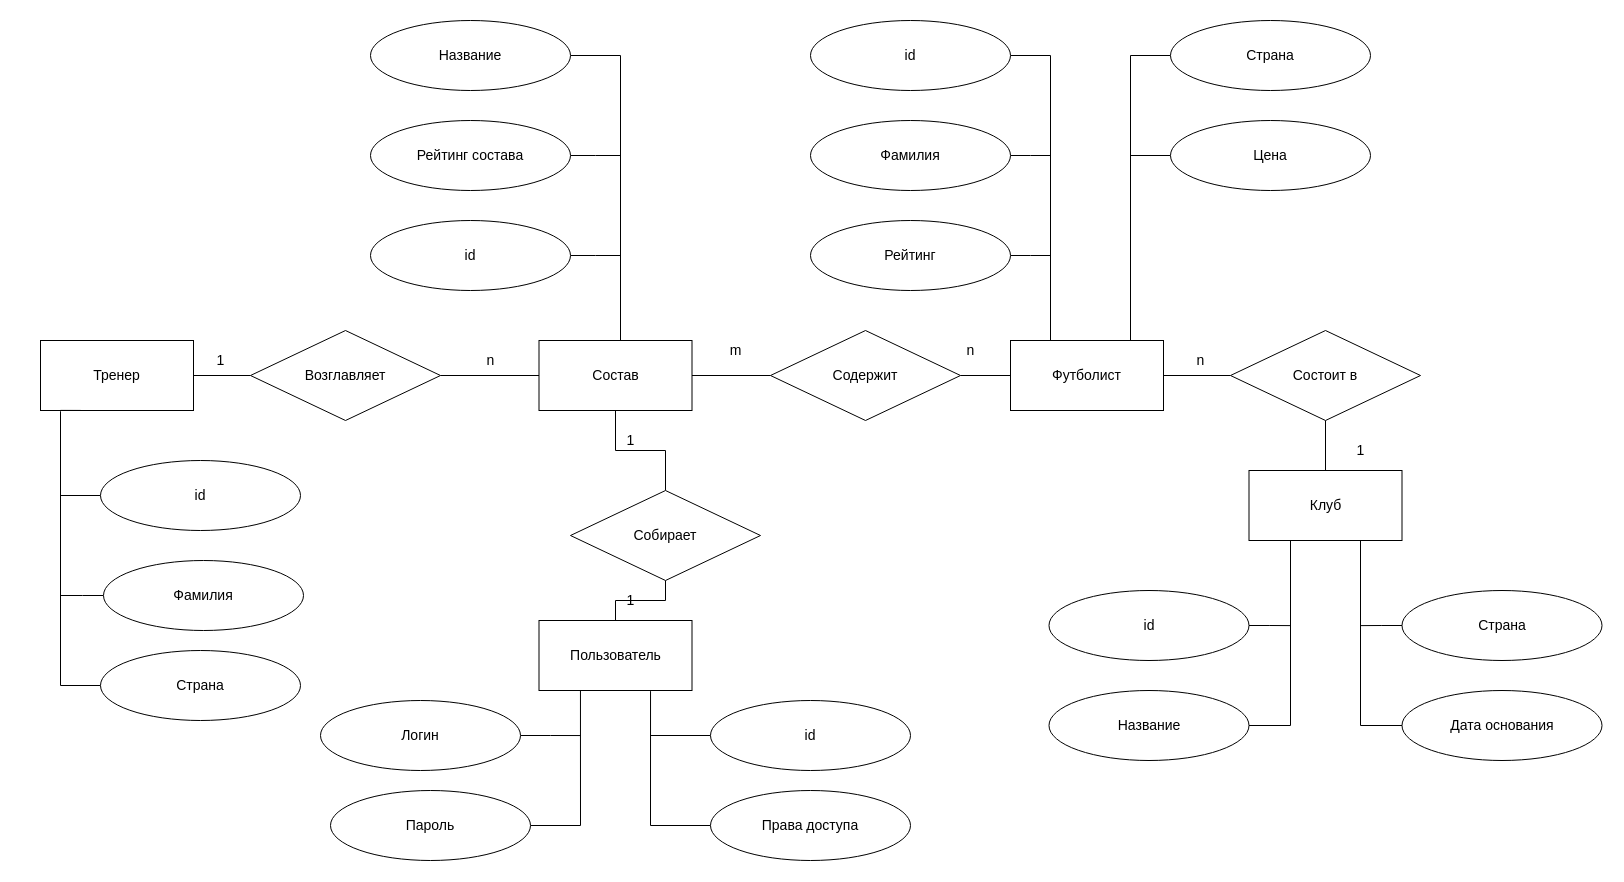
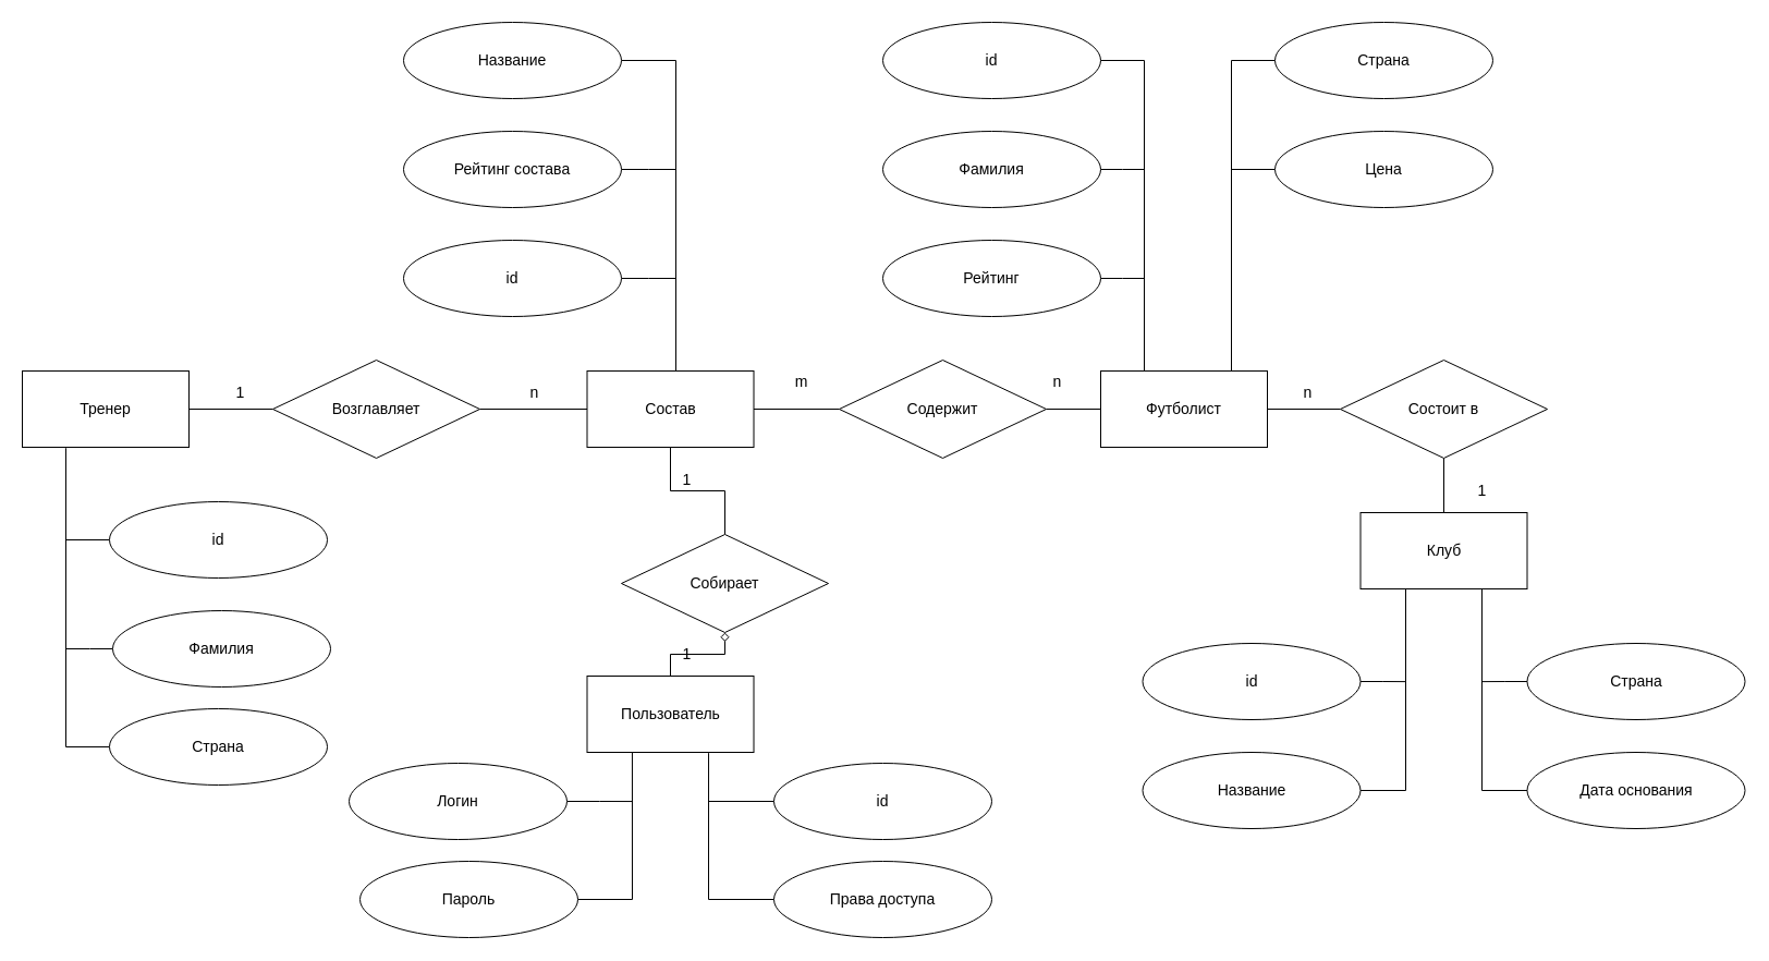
  <mxCell id="0" />
  <mxCell id="1" parent="0" />
- <mxCell id="2" style="edgeStyle=orthogonalEdgeStyle;rounded=0;html=1;exitX=0.5;exitY=0;exitDx=0;exitDy=0;entryX=0.5;entryY=1;entryDx=0;entryDy=0;fontSize=14;endArrow=none;endFill=0;" edge="1" parent="1" source="3" target="14"><mxGeometry relative="1" as="geometry" /></mxCell>
+ <mxCell id="2" style="edgeStyle=orthogonalEdgeStyle;rounded=0;html=1;exitX=0.5;exitY=0;exitDx=0;exitDy=0;entryX=0.5;entryY=1;entryDx=0;entryDy=0;fontSize=14;endArrow=diamond;endFill=0;" edge="1" parent="1" source="3" target="14"><mxGeometry relative="1" as="geometry" /></mxCell>
  <mxCell id="3" value="&lt;font style=&quot;font-size: 14px&quot;&gt;Пользователь&lt;/font&gt;" style="rounded=0;whiteSpace=wrap;html=1;" vertex="1" parent="1"><mxGeometry x="538.5" y="620" width="153" height="70" as="geometry" /></mxCell>
  <mxCell id="4" style="edgeStyle=orthogonalEdgeStyle;rounded=0;html=1;exitX=1;exitY=0.5;exitDx=0;exitDy=0;entryX=0;entryY=0.5;entryDx=0;entryDy=0;fontSize=14;endArrow=none;endFill=0;" edge="1" parent="1" source="5" target="8"><mxGeometry relative="1" as="geometry" /></mxCell>
  <mxCell id="5" value="Содержит" style="rhombus;whiteSpace=wrap;html=1;fontSize=14;" vertex="1" parent="1"><mxGeometry x="770" y="330" width="190" height="90" as="geometry" /></mxCell>
  <mxCell id="6" style="edgeStyle=orthogonalEdgeStyle;rounded=0;html=1;exitX=0.25;exitY=0;exitDx=0;exitDy=0;entryX=1;entryY=0.5;entryDx=0;entryDy=0;fontSize=14;endArrow=none;endFill=0;" edge="1" parent="1" source="8" target="42"><mxGeometry relative="1" as="geometry"><Array as="points"><mxPoint x="1050" y="340" /><mxPoint x="1050" y="55" /></Array></mxGeometry></mxCell>
  <mxCell id="7" style="edgeStyle=orthogonalEdgeStyle;rounded=0;html=1;exitX=1;exitY=0.5;exitDx=0;exitDy=0;entryX=0;entryY=0.5;entryDx=0;entryDy=0;fontSize=14;endArrow=none;endFill=0;" edge="1" parent="1" source="8" target="22"><mxGeometry relative="1" as="geometry" /></mxCell>
  <mxCell id="8" value="&lt;font style=&quot;font-size: 14px&quot;&gt;Футболист&lt;/font&gt;" style="rounded=0;whiteSpace=wrap;html=1;" vertex="1" parent="1"><mxGeometry x="1010" y="340" width="153" height="70" as="geometry" /></mxCell>
- <mxCell id="9" value="&lt;font style=&quot;font-size: 14px&quot;&gt;Тренер&lt;/font&gt;" style="rounded=0;whiteSpace=wrap;html=1;" vertex="1" parent="1"><mxGeometry x="40" y="340" width="153" height="70" as="geometry" /></mxCell>
+ <mxCell id="9" value="&lt;font style=&quot;font-size: 14px&quot;&gt;Тренер&lt;/font&gt;" style="rounded=0;whiteSpace=wrap;html=1;" vertex="1" parent="1"><mxGeometry x="20" y="340" width="153" height="70" as="geometry" /></mxCell>
  <mxCell id="10" style="edgeStyle=orthogonalEdgeStyle;rounded=0;html=1;exitX=0.25;exitY=1;exitDx=0;exitDy=0;entryX=1;entryY=0.5;entryDx=0;entryDy=0;fontSize=14;endArrow=none;endFill=0;" edge="1" parent="1" source="12" target="38"><mxGeometry relative="1" as="geometry"><Array as="points"><mxPoint x="1290" y="540" /><mxPoint x="1290" y="725" /></Array></mxGeometry></mxCell>
  <mxCell id="11" style="edgeStyle=orthogonalEdgeStyle;rounded=0;html=1;exitX=0.75;exitY=1;exitDx=0;exitDy=0;entryX=0;entryY=0.5;entryDx=0;entryDy=0;fontSize=14;endArrow=none;endFill=0;" edge="1" parent="1" source="12" target="41"><mxGeometry relative="1" as="geometry"><Array as="points"><mxPoint x="1360" y="540" /><mxPoint x="1360" y="725" /></Array></mxGeometry></mxCell>
  <mxCell id="12" value="&lt;font style=&quot;font-size: 14px&quot;&gt;Клуб&lt;/font&gt;" style="rounded=0;whiteSpace=wrap;html=1;" vertex="1" parent="1"><mxGeometry x="1248.5" y="470" width="153" height="70" as="geometry" /></mxCell>
  <mxCell id="13" style="edgeStyle=orthogonalEdgeStyle;rounded=0;html=1;exitX=0.5;exitY=0;exitDx=0;exitDy=0;entryX=0.5;entryY=1;entryDx=0;entryDy=0;fontSize=14;endArrow=none;endFill=0;" edge="1" parent="1" source="14" target="18"><mxGeometry relative="1" as="geometry" /></mxCell>
  <mxCell id="14" value="Собирает" style="rhombus;whiteSpace=wrap;html=1;fontSize=14;" vertex="1" parent="1"><mxGeometry x="570" y="490" width="190" height="90" as="geometry" /></mxCell>
  <mxCell id="15" style="edgeStyle=orthogonalEdgeStyle;rounded=0;html=1;exitX=1;exitY=0.5;exitDx=0;exitDy=0;entryX=0;entryY=0.5;entryDx=0;entryDy=0;fontSize=14;endArrow=none;endFill=0;" edge="1" parent="1" source="18" target="5"><mxGeometry relative="1" as="geometry" /></mxCell>
  <mxCell id="16" style="edgeStyle=orthogonalEdgeStyle;rounded=0;html=1;exitX=0;exitY=0.5;exitDx=0;exitDy=0;entryX=1;entryY=0.5;entryDx=0;entryDy=0;fontSize=14;endArrow=none;endFill=0;" edge="1" parent="1" source="18" target="20"><mxGeometry relative="1" as="geometry" /></mxCell>
  <mxCell id="17" style="edgeStyle=orthogonalEdgeStyle;rounded=0;html=1;exitX=0.5;exitY=0;exitDx=0;exitDy=0;entryX=1;entryY=0.5;entryDx=0;entryDy=0;fontSize=14;endArrow=none;endFill=0;exitPerimeter=0;" edge="1" parent="1" source="18" target="35"><mxGeometry relative="1" as="geometry"><Array as="points"><mxPoint x="620" y="340" /><mxPoint x="620" y="55" /></Array></mxGeometry></mxCell>
  <mxCell id="18" value="&lt;font style=&quot;font-size: 14px&quot;&gt;Состав&lt;/font&gt;" style="rounded=0;whiteSpace=wrap;html=1;" vertex="1" parent="1"><mxGeometry x="538.5" y="340" width="153" height="70" as="geometry" /></mxCell>
  <mxCell id="19" style="edgeStyle=orthogonalEdgeStyle;rounded=0;html=1;exitX=0;exitY=0.5;exitDx=0;exitDy=0;entryX=1;entryY=0.5;entryDx=0;entryDy=0;fontSize=14;endArrow=none;endFill=0;" edge="1" parent="1" source="20" target="9"><mxGeometry relative="1" as="geometry" /></mxCell>
  <mxCell id="20" value="Возглавляет" style="rhombus;whiteSpace=wrap;html=1;fontSize=14;" vertex="1" parent="1"><mxGeometry x="250" y="330" width="190" height="90" as="geometry" /></mxCell>
  <mxCell id="21" style="edgeStyle=orthogonalEdgeStyle;rounded=0;html=1;exitX=0.5;exitY=1;exitDx=0;exitDy=0;entryX=0.5;entryY=0;entryDx=0;entryDy=0;fontSize=14;endArrow=none;endFill=0;" edge="1" parent="1" source="22" target="12"><mxGeometry relative="1" as="geometry" /></mxCell>
  <mxCell id="22" value="Состоит в" style="rhombus;whiteSpace=wrap;html=1;fontSize=14;" vertex="1" parent="1"><mxGeometry x="1230" y="330" width="190" height="90" as="geometry" /></mxCell>
  <mxCell id="23" style="edgeStyle=orthogonalEdgeStyle;rounded=0;html=1;exitX=1;exitY=0.5;exitDx=0;exitDy=0;fontSize=14;endArrow=none;endFill=0;" edge="1" parent="1" source="24"><mxGeometry relative="1" as="geometry"><mxPoint x="580" y="735.056" as="targetPoint" /></mxGeometry></mxCell>
  <mxCell id="24" value="Логин" style="ellipse;whiteSpace=wrap;html=1;fontSize=14;" vertex="1" parent="1"><mxGeometry x="320" y="700" width="200" height="70" as="geometry" /></mxCell>
  <mxCell id="25" style="edgeStyle=orthogonalEdgeStyle;html=1;exitX=1;exitY=0.5;exitDx=0;exitDy=0;fontSize=14;endArrow=none;endFill=0;rounded=0;entryX=0.271;entryY=0.995;entryDx=0;entryDy=0;entryPerimeter=0;" edge="1" parent="1" source="26" target="3"><mxGeometry relative="1" as="geometry"><mxPoint x="580" y="691" as="targetPoint" /><Array as="points"><mxPoint x="580" y="825" /></Array></mxGeometry></mxCell>
  <mxCell id="26" value="Пароль" style="ellipse;whiteSpace=wrap;html=1;fontSize=14;" vertex="1" parent="1"><mxGeometry x="330" y="790" width="200" height="70" as="geometry" /></mxCell>
  <mxCell id="27" style="edgeStyle=orthogonalEdgeStyle;rounded=0;html=1;exitX=0;exitY=0.5;exitDx=0;exitDy=0;fontSize=14;endArrow=none;endFill=0;" edge="1" parent="1" source="28"><mxGeometry relative="1" as="geometry"><mxPoint x="650" y="735" as="targetPoint" /></mxGeometry></mxCell>
  <mxCell id="28" value="id" style="ellipse;whiteSpace=wrap;html=1;fontSize=14;" vertex="1" parent="1"><mxGeometry x="710" y="700" width="200" height="70" as="geometry" /></mxCell>
  <mxCell id="29" style="edgeStyle=orthogonalEdgeStyle;rounded=0;html=1;exitX=0;exitY=0.5;exitDx=0;exitDy=0;fontSize=14;endArrow=none;endFill=0;entryX=0.729;entryY=1.009;entryDx=0;entryDy=0;entryPerimeter=0;" edge="1" parent="1" source="30" target="3"><mxGeometry relative="1" as="geometry"><mxPoint x="650" y="690" as="targetPoint" /><Array as="points"><mxPoint x="650" y="825" /></Array></mxGeometry></mxCell>
  <mxCell id="30" value="Права доступа" style="ellipse;whiteSpace=wrap;html=1;fontSize=14;" vertex="1" parent="1"><mxGeometry x="710" y="790" width="200" height="70" as="geometry" /></mxCell>
  <mxCell id="31" style="edgeStyle=orthogonalEdgeStyle;rounded=0;html=1;exitX=1;exitY=0.5;exitDx=0;exitDy=0;fontSize=14;endArrow=none;endFill=0;" edge="1" parent="1" source="32"><mxGeometry relative="1" as="geometry"><mxPoint x="620" y="155" as="targetPoint" /></mxGeometry></mxCell>
  <mxCell id="32" value="Рейтинг состава" style="ellipse;whiteSpace=wrap;html=1;fontSize=14;" vertex="1" parent="1"><mxGeometry x="370" y="120" width="200" height="70" as="geometry" /></mxCell>
  <mxCell id="33" style="edgeStyle=orthogonalEdgeStyle;rounded=0;html=1;exitX=1;exitY=0.5;exitDx=0;exitDy=0;fontSize=14;endArrow=none;endFill=0;" edge="1" parent="1" source="34"><mxGeometry relative="1" as="geometry"><mxPoint x="620" y="255" as="targetPoint" /></mxGeometry></mxCell>
  <mxCell id="34" value="id" style="ellipse;whiteSpace=wrap;html=1;fontSize=14;" vertex="1" parent="1"><mxGeometry x="370" y="220" width="200" height="70" as="geometry" /></mxCell>
  <mxCell id="35" value="Название" style="ellipse;whiteSpace=wrap;html=1;fontSize=14;" vertex="1" parent="1"><mxGeometry x="370" y="20" width="200" height="70" as="geometry" /></mxCell>
  <mxCell id="36" style="edgeStyle=orthogonalEdgeStyle;rounded=0;html=1;exitX=1;exitY=0.5;exitDx=0;exitDy=0;fontSize=14;endArrow=none;endFill=0;" edge="1" parent="1" source="37"><mxGeometry relative="1" as="geometry"><mxPoint x="1290" y="625.118" as="targetPoint" /></mxGeometry></mxCell>
  <mxCell id="37" value="id" style="ellipse;whiteSpace=wrap;html=1;fontSize=14;" vertex="1" parent="1"><mxGeometry x="1048.5" y="590" width="200" height="70" as="geometry" /></mxCell>
  <mxCell id="38" value="Название" style="ellipse;whiteSpace=wrap;html=1;fontSize=14;" vertex="1" parent="1"><mxGeometry x="1048.5" y="690" width="200" height="70" as="geometry" /></mxCell>
  <mxCell id="39" style="edgeStyle=orthogonalEdgeStyle;rounded=0;html=1;exitX=0;exitY=0.5;exitDx=0;exitDy=0;fontSize=14;endArrow=none;endFill=0;" edge="1" parent="1" source="40"><mxGeometry relative="1" as="geometry"><mxPoint x="1360" y="625.118" as="targetPoint" /></mxGeometry></mxCell>
  <mxCell id="40" value="Страна" style="ellipse;whiteSpace=wrap;html=1;fontSize=14;" vertex="1" parent="1"><mxGeometry x="1401.5" y="590" width="200" height="70" as="geometry" /></mxCell>
  <mxCell id="41" value="Дата основания" style="ellipse;whiteSpace=wrap;html=1;fontSize=14;" vertex="1" parent="1"><mxGeometry x="1401.5" y="690" width="200" height="70" as="geometry" /></mxCell>
  <mxCell id="42" value="id" style="ellipse;whiteSpace=wrap;html=1;fontSize=14;" vertex="1" parent="1"><mxGeometry x="810" y="20" width="200" height="70" as="geometry" /></mxCell>
  <mxCell id="43" style="edgeStyle=orthogonalEdgeStyle;rounded=0;html=1;exitX=0;exitY=0.5;exitDx=0;exitDy=0;entryX=0.75;entryY=0;entryDx=0;entryDy=0;fontSize=14;endArrow=none;endFill=0;" edge="1" parent="1" source="44" target="8"><mxGeometry relative="1" as="geometry"><mxPoint x="1170" y="55" as="sourcePoint" /><Array as="points"><mxPoint x="1130" y="55" /><mxPoint x="1130" y="340" /></Array></mxGeometry></mxCell>
  <mxCell id="44" value="Страна" style="ellipse;whiteSpace=wrap;html=1;fontSize=14;" vertex="1" parent="1"><mxGeometry x="1170" y="20" width="200" height="70" as="geometry" /></mxCell>
  <mxCell id="45" style="edgeStyle=orthogonalEdgeStyle;rounded=0;html=1;exitX=1;exitY=0.5;exitDx=0;exitDy=0;fontSize=14;endArrow=none;endFill=0;" edge="1" parent="1" source="46"><mxGeometry relative="1" as="geometry"><mxPoint x="1050" y="155" as="targetPoint" /></mxGeometry></mxCell>
  <mxCell id="46" value="Фамилия" style="ellipse;whiteSpace=wrap;html=1;fontSize=14;" vertex="1" parent="1"><mxGeometry x="810" y="120" width="200" height="70" as="geometry" /></mxCell>
  <mxCell id="47" style="edgeStyle=orthogonalEdgeStyle;rounded=0;html=1;exitX=1;exitY=0.5;exitDx=0;exitDy=0;fontSize=14;endArrow=none;endFill=0;" edge="1" parent="1" source="48"><mxGeometry relative="1" as="geometry"><mxPoint x="1050" y="255" as="targetPoint" /></mxGeometry></mxCell>
  <mxCell id="48" value="Рейтинг" style="ellipse;whiteSpace=wrap;html=1;fontSize=14;" vertex="1" parent="1"><mxGeometry x="810" y="220" width="200" height="70" as="geometry" /></mxCell>
  <mxCell id="49" style="edgeStyle=orthogonalEdgeStyle;rounded=0;html=1;exitX=0;exitY=0.5;exitDx=0;exitDy=0;fontSize=14;endArrow=none;endFill=0;" edge="1" parent="1" source="50"><mxGeometry relative="1" as="geometry"><mxPoint x="60" y="495" as="targetPoint" /></mxGeometry></mxCell>
  <mxCell id="50" value="id" style="ellipse;whiteSpace=wrap;html=1;fontSize=14;" vertex="1" parent="1"><mxGeometry x="100" y="460" width="200" height="70" as="geometry" /></mxCell>
  <mxCell id="51" style="edgeStyle=orthogonalEdgeStyle;rounded=0;html=1;exitX=0;exitY=0.5;exitDx=0;exitDy=0;entryX=0.263;entryY=0.999;entryDx=0;entryDy=0;entryPerimeter=0;fontSize=14;endArrow=none;endFill=0;" edge="1" parent="1" source="52" target="9"><mxGeometry relative="1" as="geometry"><Array as="points"><mxPoint x="60" y="685" /><mxPoint x="60" y="411" /><mxPoint x="60" y="411" /></Array></mxGeometry></mxCell>
  <mxCell id="52" value="Страна" style="ellipse;whiteSpace=wrap;html=1;fontSize=14;" vertex="1" parent="1"><mxGeometry x="100" y="650" width="200" height="70" as="geometry" /></mxCell>
  <mxCell id="53" style="edgeStyle=orthogonalEdgeStyle;rounded=0;html=1;exitX=0;exitY=0.5;exitDx=0;exitDy=0;fontSize=14;endArrow=none;endFill=0;" edge="1" parent="1" source="54"><mxGeometry relative="1" as="geometry"><mxPoint x="60" y="595" as="targetPoint" /></mxGeometry></mxCell>
  <mxCell id="54" value="Фамилия" style="ellipse;whiteSpace=wrap;html=1;fontSize=14;" vertex="1" parent="1"><mxGeometry x="103" y="560" width="200" height="70" as="geometry" /></mxCell>
  <mxCell id="55" style="edgeStyle=orthogonalEdgeStyle;rounded=0;html=1;exitX=0;exitY=0.5;exitDx=0;exitDy=0;fontSize=14;endArrow=none;endFill=0;" edge="1" parent="1" source="56"><mxGeometry relative="1" as="geometry"><mxPoint x="1130" y="155" as="targetPoint" /></mxGeometry></mxCell>
  <mxCell id="56" value="Цена" style="ellipse;whiteSpace=wrap;html=1;fontSize=14;" vertex="1" parent="1"><mxGeometry x="1170" y="120" width="200" height="70" as="geometry" /></mxCell>
  <mxCell id="57" value="1" style="text;html=1;align=center;verticalAlign=middle;resizable=0;points=[];autosize=1;strokeColor=none;fillColor=none;fontSize=14;" vertex="1" parent="1"><mxGeometry x="620" y="590" width="20" height="20" as="geometry" /></mxCell>
  <mxCell id="58" value="1" style="text;html=1;align=center;verticalAlign=middle;resizable=0;points=[];autosize=1;strokeColor=none;fillColor=none;fontSize=14;" vertex="1" parent="1"><mxGeometry x="620" y="430" width="20" height="20" as="geometry" /></mxCell>
  <mxCell id="59" value="n" style="text;html=1;align=center;verticalAlign=middle;resizable=0;points=[];autosize=1;strokeColor=none;fillColor=none;fontSize=14;" vertex="1" parent="1"><mxGeometry x="480" y="350" width="20" height="20" as="geometry" /></mxCell>
  <mxCell id="60" value="1" style="text;html=1;align=center;verticalAlign=middle;resizable=0;points=[];autosize=1;strokeColor=none;fillColor=none;fontSize=14;" vertex="1" parent="1"><mxGeometry x="210" y="350" width="20" height="20" as="geometry" /></mxCell>
  <mxCell id="61" value="m" style="text;html=1;align=center;verticalAlign=middle;resizable=0;points=[];autosize=1;strokeColor=none;fillColor=none;fontSize=14;" vertex="1" parent="1"><mxGeometry x="720" y="340" width="30" height="20" as="geometry" /></mxCell>
  <mxCell id="62" value="n" style="text;html=1;align=center;verticalAlign=middle;resizable=0;points=[];autosize=1;strokeColor=none;fillColor=none;fontSize=14;" vertex="1" parent="1"><mxGeometry x="960" y="340" width="20" height="20" as="geometry" /></mxCell>
  <mxCell id="63" value="n" style="text;html=1;align=center;verticalAlign=middle;resizable=0;points=[];autosize=1;strokeColor=none;fillColor=none;fontSize=14;" vertex="1" parent="1"><mxGeometry x="1190" y="350" width="20" height="20" as="geometry" /></mxCell>
  <mxCell id="64" value="1" style="text;html=1;align=center;verticalAlign=middle;resizable=0;points=[];autosize=1;strokeColor=none;fillColor=none;fontSize=14;" vertex="1" parent="1"><mxGeometry x="1350" y="440" width="20" height="20" as="geometry" /></mxCell>
